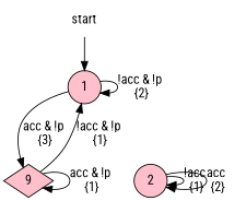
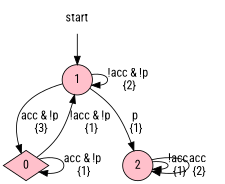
  digraph {
    fontname="Roboto Condensed"
    node [fontname="Roboto Condensed" shape=circle fillcolor=pink peripheries=1 style=filled]
    edge [fontname="Roboto Condensed"]
    start [shape=none fillcolor="" peripheries="" style=""]
    1
-   0 [shape=diamond label=9]
+   0 [shape=diamond]
    2
    start -> 1
    1 -> 1 [label="!acc & !p\n {2}"]
    1 -> 0 [label="acc & !p\n {3}"]
+   1 -> 2 [label="p\n {1}"]
    0 -> 1 [label="!acc & !p\n {1}"]
    0 -> 0 [label="acc & !p\n {1}"]
    2 -> 2 [label="!acc\n {1}"]
    2 -> 2 [label="acc\n {2}"]
  }
